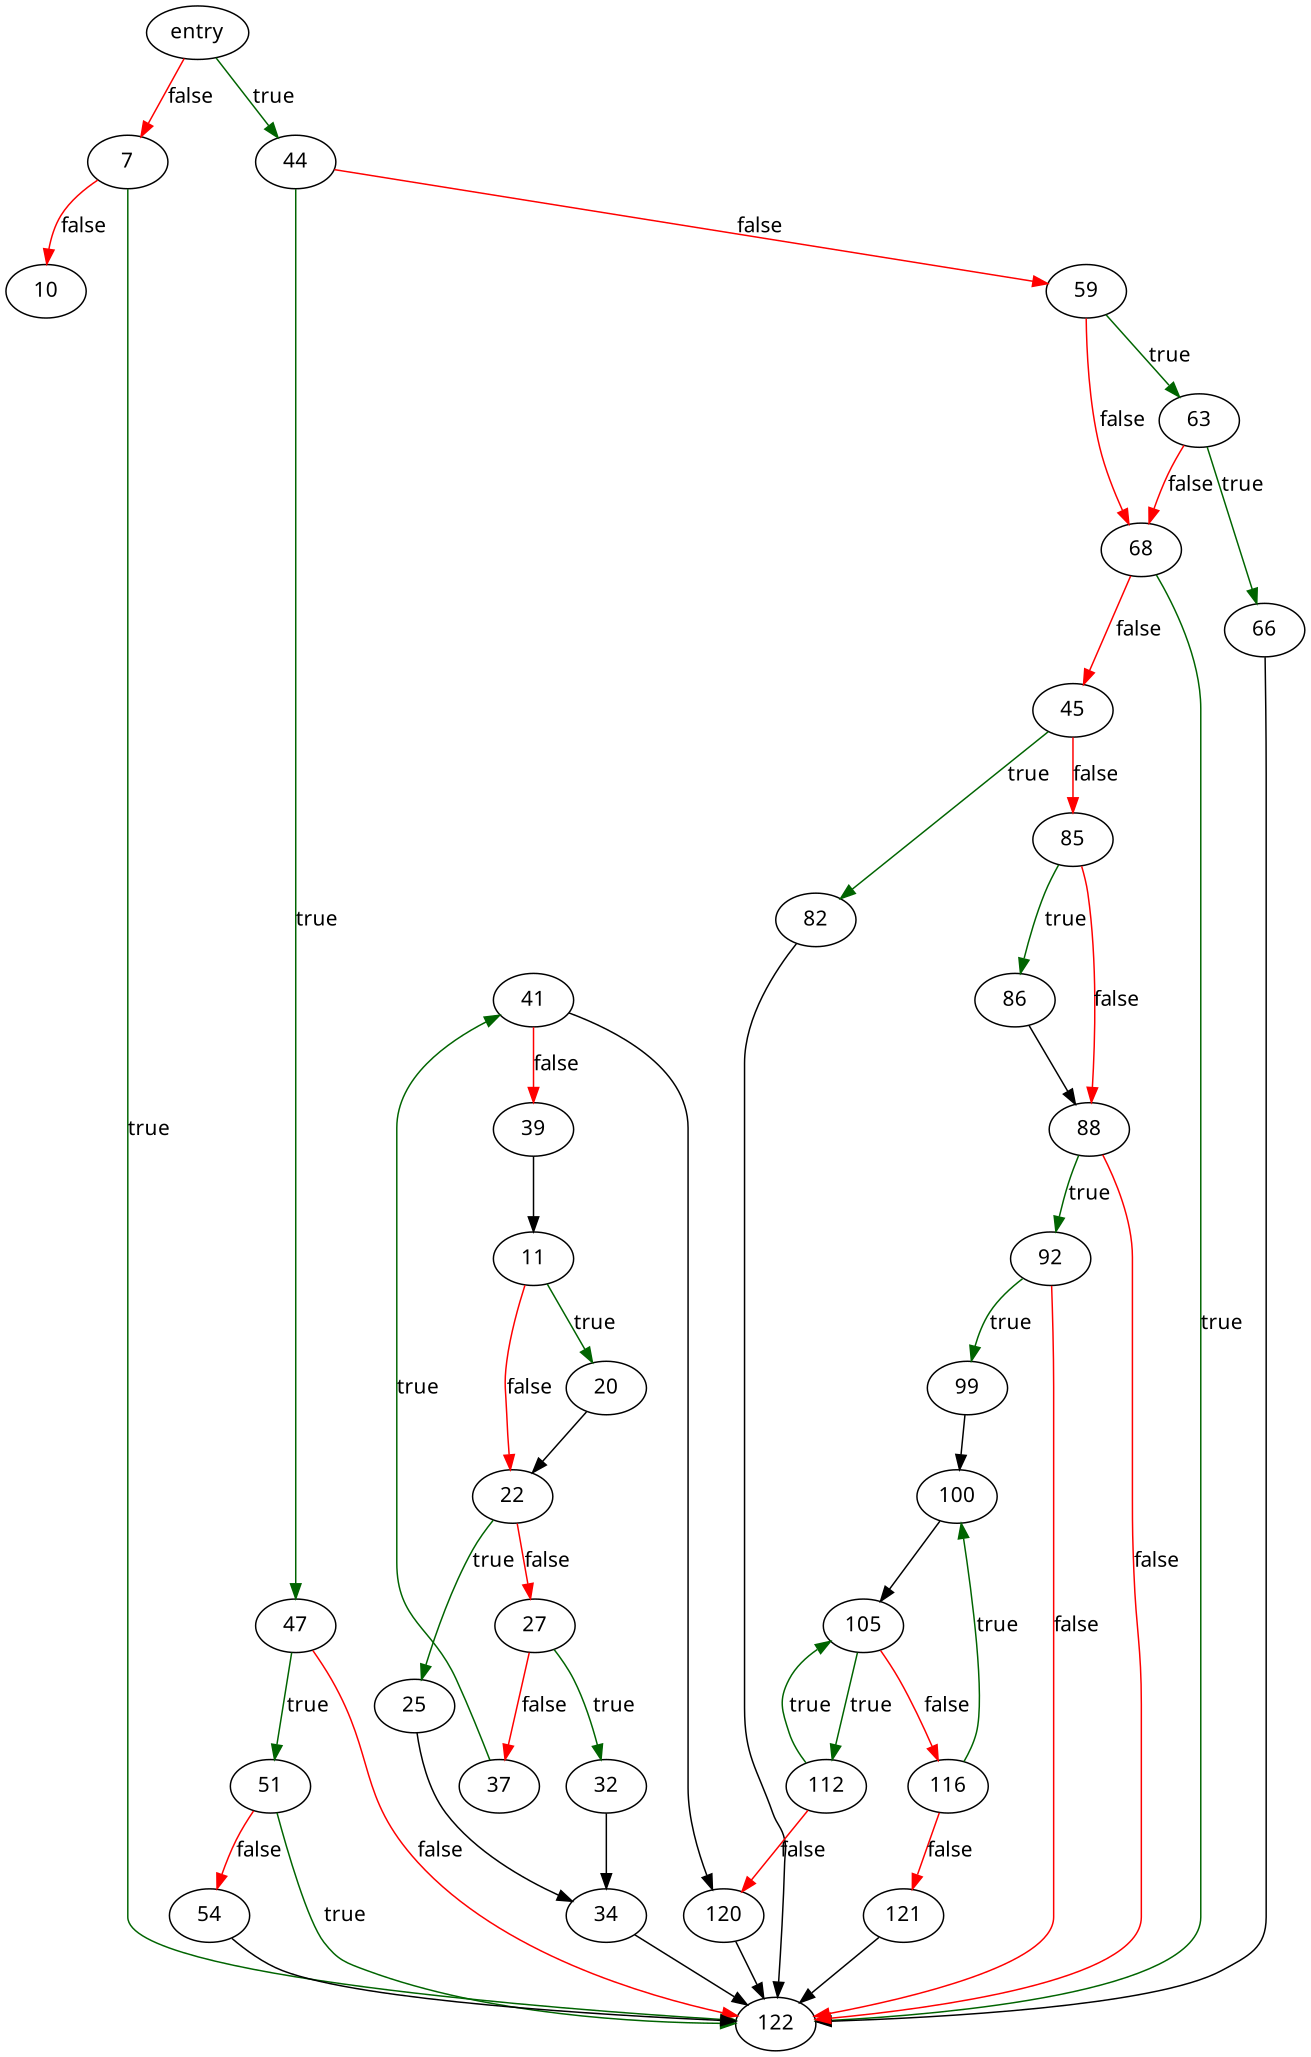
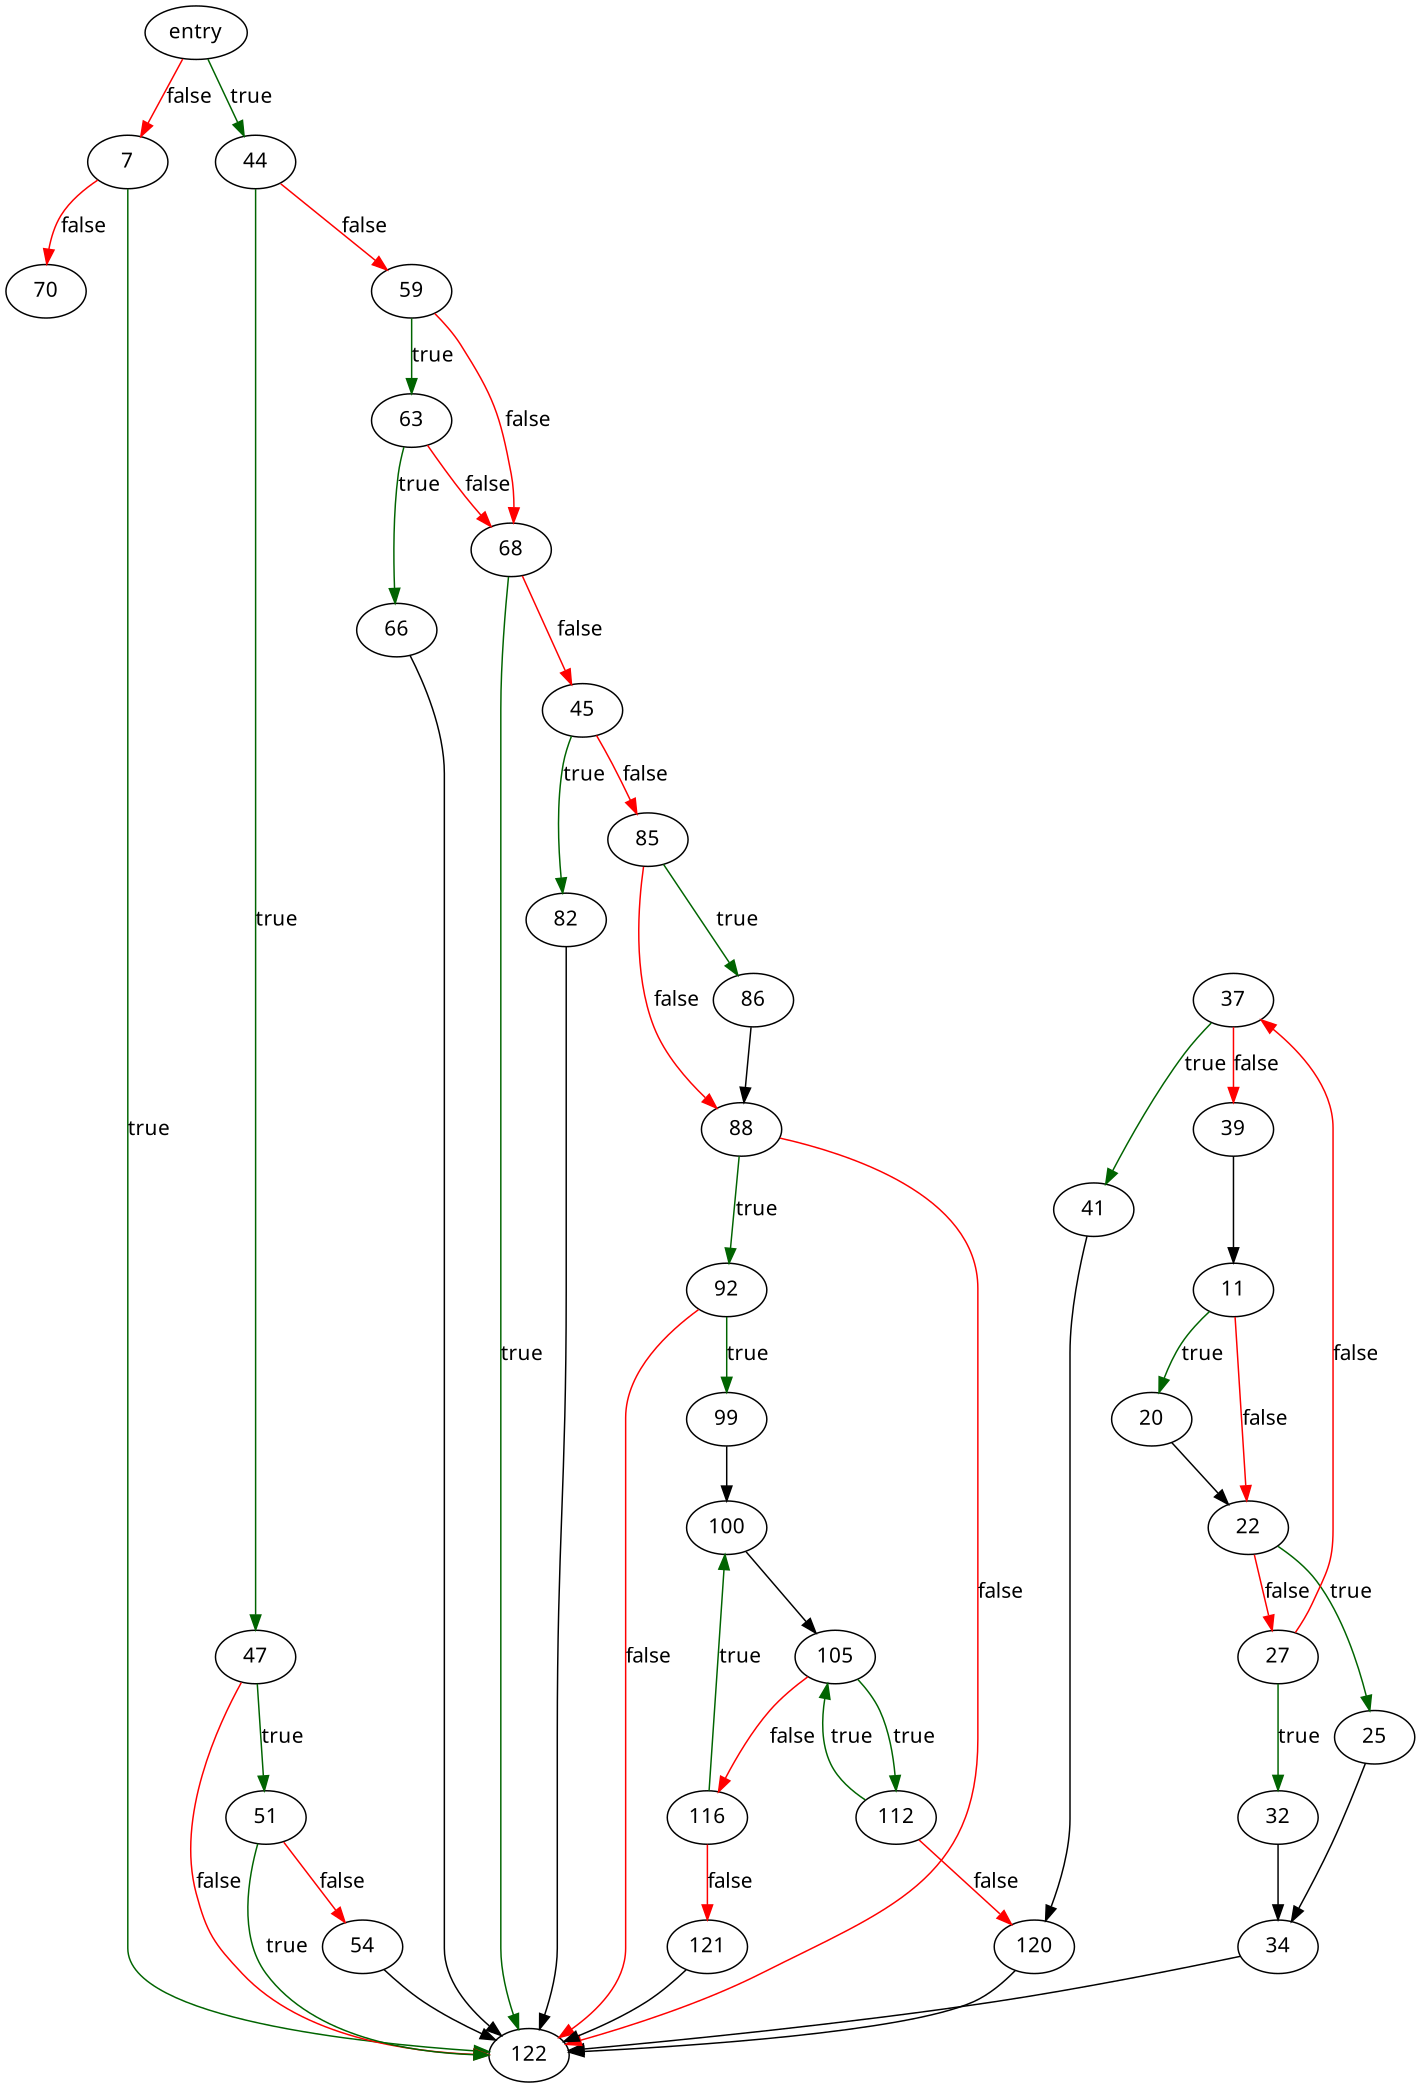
  digraph {
    fontname="Noto Sans"
    node [fontname="Noto Sans"]
    edge [color=red fontname="Noto Sans"]
    n1 [label=entry]
    7
    44
-   10
+   10 [label=70]
    122
    47
    59
    11
    20
    22
    25
    27
    34
    32
    37
    39
    41
    120
    51
    63
    68
    54
    66
    n24 [label=45]
    82
    85
    86
    88
    92
    99
    100
    105
    112
    116
    121
    n1 -> 7 [label=false]
    n1 -> 44 [color=darkgreen label=true]
    7 -> 10 [label=false]
    7 -> 122 [color=darkgreen label=true]
    44 -> 47 [color=darkgreen label=true]
    44 -> 59 [label=false]
    47 -> 122 [label=false]
    47 -> 51 [color=darkgreen label=true]
    59 -> 63 [color=darkgreen label=true]
    59 -> 68 [label=false]
    11 -> 20 [color=darkgreen label=true]
    11 -> 22 [label=false]
    20 -> 22 [color=""]
    22 -> 25 [color=darkgreen label=true]
    22 -> 27 [label=false]
    25 -> 34 [color=""]
    27 -> 32 [color=darkgreen label=true]
    27 -> 37 [label=false]
    34 -> 122 [color=""]
    32 -> 34 [color=""]
-   41 -> 39 [label=false]
+   37 -> 39 [label=false]
    37 -> 41 [color=darkgreen label=true]
    39 -> 11 [color=""]
    41 -> 120 [color=""]
    120 -> 122 [color=""]
    51 -> 122 [color=darkgreen label=true]
    51 -> 54 [label=false]
    63 -> 68 [label=false]
    63 -> 66 [color=darkgreen label=true]
    68 -> 122 [color=darkgreen label=true]
    68 -> n24 [label=false]
    54 -> 122 [color=""]
    66 -> 122 [color=""]
    n24 -> 82 [color=darkgreen label=true]
    n24 -> 85 [label=false]
    82 -> 122 [color=""]
    85 -> 86 [color=darkgreen label=true]
    85 -> 88 [label=false]
    86 -> 88 [color=""]
    88 -> 122 [label=false]
    88 -> 92 [color=darkgreen label=true]
    92 -> 122 [label=false]
    92 -> 99 [color=darkgreen label=true]
    99 -> 100 [color=""]
    100 -> 105 [color=""]
    105 -> 112 [color=darkgreen label=true]
    105 -> 116 [label=false]
    112 -> 120 [label=false]
    112 -> 105 [color=darkgreen label=true]
    116 -> 100 [color=darkgreen label=true]
    116 -> 121 [label=false]
    121 -> 122 [color=""]
  }
